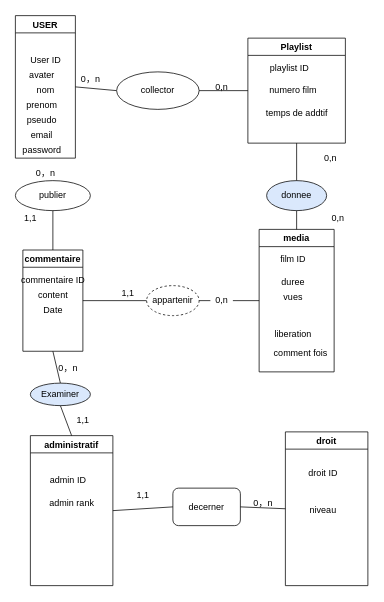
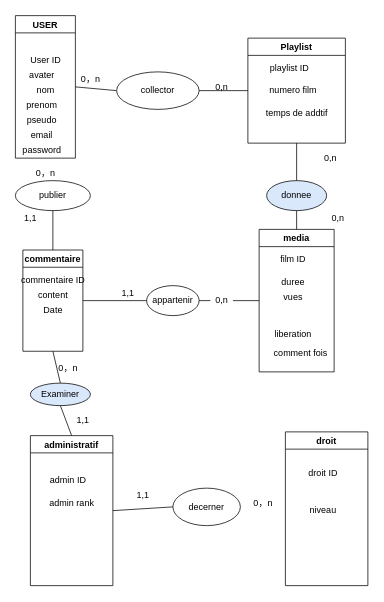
  <mxCell id="0" />
  <mxCell id="1" parent="0" />
  <mxCell id="2" value="USER" style="swimlane;" parent="1" vertex="1"><mxGeometry x="20" y="20" width="80" height="190" as="geometry" /></mxCell>
  <mxCell id="3" value="User ID" style="text;html=1;align=center;verticalAlign=middle;resizable=0;points=[];autosize=1;strokeColor=none;fillColor=none;" parent="2" vertex="1"><mxGeometry x="10" y="50" width="60" height="20" as="geometry" /></mxCell>
  <mxCell id="4" value="nom" style="text;html=1;align=center;verticalAlign=middle;resizable=0;points=[];autosize=1;strokeColor=none;fillColor=none;" parent="2" vertex="1"><mxGeometry x="20" y="90" width="40" height="20" as="geometry" /></mxCell>
  <mxCell id="5" value="avater" style="text;html=1;align=center;verticalAlign=middle;resizable=0;points=[];autosize=1;strokeColor=none;fillColor=none;" parent="2" vertex="1"><mxGeometry x="10" y="70" width="50" height="20" as="geometry" /></mxCell>
  <mxCell id="6" value="prenom" style="text;html=1;align=center;verticalAlign=middle;resizable=0;points=[];autosize=1;strokeColor=none;fillColor=none;" parent="2" vertex="1"><mxGeometry x="5" y="110" width="60" height="20" as="geometry" /></mxCell>
  <mxCell id="7" value="pseudo" style="text;html=1;align=center;verticalAlign=middle;resizable=0;points=[];autosize=1;strokeColor=none;fillColor=none;" parent="2" vertex="1"><mxGeometry x="10" y="130" width="50" height="20" as="geometry" /></mxCell>
  <mxCell id="8" value="email" style="text;html=1;align=center;verticalAlign=middle;resizable=0;points=[];autosize=1;strokeColor=none;fillColor=none;" parent="2" vertex="1"><mxGeometry x="15" y="150" width="40" height="20" as="geometry" /></mxCell>
  <mxCell id="9" value="password" style="text;html=1;align=center;verticalAlign=middle;resizable=0;points=[];autosize=1;strokeColor=none;fillColor=none;" parent="2" vertex="1"><mxGeometry y="170" width="70" height="20" as="geometry" /></mxCell>
  <mxCell id="10" value="" style="endArrow=none;html=1;rounded=0;exitX=1;exitY=0.5;exitDx=0;exitDy=0;entryX=0;entryY=0.5;entryDx=0;entryDy=0;" parent="1" source="2" target="11" edge="1"><mxGeometry width="50" height="50" relative="1" as="geometry"><mxPoint x="310" y="170" as="sourcePoint" /><mxPoint x="180" y="120" as="targetPoint" /></mxGeometry></mxCell>
  <mxCell id="11" value="collector" style="ellipse;whiteSpace=wrap;html=1;" parent="1" vertex="1"><mxGeometry x="155" y="95" width="110" height="50" as="geometry" /></mxCell>
  <mxCell id="12" value="0，n" style="text;html=1;align=center;verticalAlign=middle;resizable=0;points=[];autosize=1;strokeColor=none;fillColor=none;" parent="1" vertex="1"><mxGeometry x="100" y="95" width="40" height="20" as="geometry" /></mxCell>
  <mxCell id="13" value="" style="endArrow=none;html=1;rounded=0;exitX=1;exitY=0.5;exitDx=0;exitDy=0;entryX=0;entryY=0.5;entryDx=0;entryDy=0;" parent="1" source="11" target="14" edge="1"><mxGeometry width="50" height="50" relative="1" as="geometry"><mxPoint x="310" y="170" as="sourcePoint" /><mxPoint x="370" y="120" as="targetPoint" /></mxGeometry></mxCell>
  <mxCell id="14" value="Playlist" style="swimlane;" parent="1" vertex="1"><mxGeometry x="330" y="50" width="130" height="140" as="geometry" /></mxCell>
  <mxCell id="15" value="temps de addtif" style="text;html=1;align=center;verticalAlign=middle;resizable=0;points=[];autosize=1;strokeColor=none;fillColor=none;" parent="14" vertex="1"><mxGeometry x="15" y="90" width="100" height="20" as="geometry" /></mxCell>
  <mxCell id="16" value="numero film" style="text;html=1;align=center;verticalAlign=middle;resizable=0;points=[];autosize=1;strokeColor=none;fillColor=none;" parent="14" vertex="1"><mxGeometry x="20" y="60" width="80" height="20" as="geometry" /></mxCell>
  <mxCell id="17" value="playlist ID" style="text;html=1;align=center;verticalAlign=middle;resizable=0;points=[];autosize=1;strokeColor=none;fillColor=none;" parent="14" vertex="1"><mxGeometry x="20" y="30" width="70" height="20" as="geometry" /></mxCell>
  <mxCell id="18" value="0,n" style="text;html=1;align=center;verticalAlign=middle;resizable=0;points=[];autosize=1;strokeColor=none;fillColor=none;" parent="1" vertex="1"><mxGeometry x="280" y="105" width="30" height="20" as="geometry" /></mxCell>
  <mxCell id="19" value="donnee" style="ellipse;whiteSpace=wrap;html=1;fillColor=#dae8fc;" parent="1" vertex="1"><mxGeometry x="355" y="240" width="80" height="40" as="geometry" /></mxCell>
  <mxCell id="20" value="" style="endArrow=none;html=1;rounded=0;exitX=0.5;exitY=0;exitDx=0;exitDy=0;entryX=0.5;entryY=1;entryDx=0;entryDy=0;" parent="1" source="19" target="14" edge="1"><mxGeometry width="50" height="50" relative="1" as="geometry"><mxPoint x="310" y="170" as="sourcePoint" /><mxPoint x="420" y="190" as="targetPoint" /></mxGeometry></mxCell>
  <mxCell id="21" value="0,n" style="text;html=1;align=center;verticalAlign=middle;resizable=0;points=[];autosize=1;strokeColor=none;fillColor=none;" parent="1" vertex="1"><mxGeometry x="425" y="200" width="30" height="20" as="geometry" /></mxCell>
  <mxCell id="22" value="media" style="swimlane;" parent="1" vertex="1"><mxGeometry x="345" y="305" width="100" height="190" as="geometry" /></mxCell>
  <mxCell id="23" value="duree" style="text;html=1;align=center;verticalAlign=middle;resizable=0;points=[];autosize=1;strokeColor=none;fillColor=none;" parent="22" vertex="1"><mxGeometry x="20" y="60" width="50" height="20" as="geometry" /></mxCell>
  <mxCell id="24" value="vues" style="text;html=1;align=center;verticalAlign=middle;resizable=0;points=[];autosize=1;strokeColor=none;fillColor=none;" parent="22" vertex="1"><mxGeometry x="25" y="80" width="40" height="20" as="geometry" /></mxCell>
  <mxCell id="25" value="film ID" style="text;html=1;align=center;verticalAlign=middle;resizable=0;points=[];autosize=1;strokeColor=none;fillColor=none;" parent="22" vertex="1"><mxGeometry x="20" y="30" width="50" height="20" as="geometry" /></mxCell>
  <mxCell id="26" value="liberation" style="text;html=1;align=center;verticalAlign=middle;resizable=0;points=[];autosize=1;strokeColor=none;fillColor=none;" parent="22" vertex="1"><mxGeometry x="15" y="130" width="60" height="20" as="geometry" /></mxCell>
  <mxCell id="27" value="comment fois" style="text;html=1;align=center;verticalAlign=middle;resizable=0;points=[];autosize=1;strokeColor=none;fillColor=none;" parent="22" vertex="1"><mxGeometry x="10" y="155" width="90" height="20" as="geometry" /></mxCell>
  <mxCell id="28" value="" style="endArrow=none;html=1;rounded=0;entryX=0.5;entryY=1;entryDx=0;entryDy=0;exitX=0.5;exitY=0;exitDx=0;exitDy=0;" parent="1" source="22" target="19" edge="1"><mxGeometry width="50" height="50" relative="1" as="geometry"><mxPoint x="310" y="370" as="sourcePoint" /><mxPoint x="360" y="320" as="targetPoint" /></mxGeometry></mxCell>
  <mxCell id="29" value="0,n" style="text;html=1;align=center;verticalAlign=middle;resizable=0;points=[];autosize=1;strokeColor=none;fillColor=none;" parent="1" vertex="1"><mxGeometry x="435" y="280" width="30" height="20" as="geometry" /></mxCell>
- <mxCell id="30" value="appartenir" style="ellipse;whiteSpace=wrap;html=1;dashed=1;" parent="1" vertex="1"><mxGeometry x="195" y="380" width="70" height="40" as="geometry" /></mxCell>
+ <mxCell id="30" value="appartenir" style="ellipse;whiteSpace=wrap;html=1;" parent="1" vertex="1"><mxGeometry x="195" y="380" width="70" height="40" as="geometry" /></mxCell>
  <mxCell id="31" value="" style="endArrow=none;html=1;rounded=0;exitX=1;exitY=0.5;exitDx=0;exitDy=0;entryX=0;entryY=0.5;entryDx=0;entryDy=0;startArrow=none;" parent="1" source="32" target="22" edge="1"><mxGeometry width="50" height="50" relative="1" as="geometry"><mxPoint x="310" y="370" as="sourcePoint" /><mxPoint x="390" y="400" as="targetPoint" /></mxGeometry></mxCell>
  <mxCell id="32" value="0,n" style="text;html=1;align=center;verticalAlign=middle;resizable=0;points=[];autosize=1;strokeColor=none;fillColor=none;" parent="1" vertex="1"><mxGeometry x="280" y="390" width="30" height="20" as="geometry" /></mxCell>
  <mxCell id="33" value="" style="endArrow=none;html=1;rounded=0;exitX=1;exitY=0.5;exitDx=0;exitDy=0;entryX=0;entryY=0.5;entryDx=0;entryDy=0;" parent="1" source="30" target="32" edge="1"><mxGeometry width="50" height="50" relative="1" as="geometry"><mxPoint x="290" y="400" as="sourcePoint" /><mxPoint x="390" y="415" as="targetPoint" /></mxGeometry></mxCell>
  <mxCell id="34" value="commentaire" style="swimlane;" parent="1" vertex="1"><mxGeometry x="30" y="332.5" width="80" height="135" as="geometry" /></mxCell>
  <mxCell id="35" value="commentaire ID" style="text;html=1;align=center;verticalAlign=middle;resizable=0;points=[];autosize=1;strokeColor=none;fillColor=none;" parent="34" vertex="1"><mxGeometry x="-10" y="30" width="100" height="20" as="geometry" /></mxCell>
  <mxCell id="36" value="content" style="text;html=1;align=center;verticalAlign=middle;resizable=0;points=[];autosize=1;strokeColor=none;fillColor=none;" parent="34" vertex="1"><mxGeometry x="15" y="50" width="50" height="20" as="geometry" /></mxCell>
  <mxCell id="37" value="Date" style="text;html=1;align=center;verticalAlign=middle;resizable=0;points=[];autosize=1;strokeColor=none;fillColor=none;" parent="34" vertex="1"><mxGeometry x="20" y="70" width="40" height="20" as="geometry" /></mxCell>
  <mxCell id="38" value="" style="endArrow=none;html=1;rounded=0;entryX=0;entryY=0.5;entryDx=0;entryDy=0;exitX=1;exitY=0.5;exitDx=0;exitDy=0;" parent="1" source="34" target="30" edge="1"><mxGeometry width="50" height="50" relative="1" as="geometry"><mxPoint x="140" y="400" as="sourcePoint" /><mxPoint x="360" y="330" as="targetPoint" /><Array as="points" /></mxGeometry></mxCell>
  <mxCell id="39" value="1,1" style="text;html=1;align=center;verticalAlign=middle;resizable=0;points=[];autosize=1;strokeColor=none;fillColor=none;" parent="1" vertex="1"><mxGeometry x="155" y="380" width="30" height="20" as="geometry" /></mxCell>
  <mxCell id="40" value="publier" style="ellipse;whiteSpace=wrap;html=1;" parent="1" vertex="1"><mxGeometry x="20" y="240" width="100" height="40" as="geometry" /></mxCell>
  <mxCell id="41" value="0，n" style="text;html=1;align=center;verticalAlign=middle;resizable=0;points=[];autosize=1;strokeColor=none;fillColor=none;" parent="1" vertex="1"><mxGeometry x="40" y="220" width="40" height="20" as="geometry" /></mxCell>
  <mxCell id="42" value="" style="endArrow=none;html=1;rounded=0;exitX=0.5;exitY=0;exitDx=0;exitDy=0;entryX=0.5;entryY=1;entryDx=0;entryDy=0;" parent="1" source="34" target="40" edge="1"><mxGeometry width="50" height="50" relative="1" as="geometry"><mxPoint x="310" y="280" as="sourcePoint" /><mxPoint x="360" y="230" as="targetPoint" /></mxGeometry></mxCell>
  <mxCell id="43" value="1,1" style="text;html=1;align=center;verticalAlign=middle;resizable=0;points=[];autosize=1;strokeColor=none;fillColor=none;" parent="1" vertex="1"><mxGeometry x="25" y="280" width="30" height="20" as="geometry" /></mxCell>
  <mxCell id="44" value="Examiner" style="ellipse;whiteSpace=wrap;html=1;fillColor=#dae8fc;" parent="1" vertex="1"><mxGeometry x="40" y="510" width="80" height="30" as="geometry" /></mxCell>
  <mxCell id="45" value="" style="endArrow=none;html=1;rounded=0;entryX=0.5;entryY=1;entryDx=0;entryDy=0;exitX=0.5;exitY=0;exitDx=0;exitDy=0;" parent="1" source="44" target="34" edge="1"><mxGeometry width="50" height="50" relative="1" as="geometry"><mxPoint x="310" y="380" as="sourcePoint" /><mxPoint x="360" y="330" as="targetPoint" /></mxGeometry></mxCell>
  <mxCell id="46" value="0，n" style="text;html=1;align=center;verticalAlign=middle;resizable=0;points=[];autosize=1;strokeColor=none;fillColor=none;" parent="1" vertex="1"><mxGeometry x="70" y="480" width="40" height="20" as="geometry" /></mxCell>
  <mxCell id="47" value="administratif" style="swimlane;" parent="1" vertex="1"><mxGeometry x="40" y="580" width="110" height="200" as="geometry" /></mxCell>
  <mxCell id="48" value="admin rank" style="text;html=1;align=center;verticalAlign=middle;resizable=0;points=[];autosize=1;strokeColor=none;fillColor=none;" parent="47" vertex="1"><mxGeometry x="20" y="80" width="70" height="20" as="geometry" /></mxCell>
  <mxCell id="49" value="" style="endArrow=none;html=1;rounded=0;exitX=0.5;exitY=0;exitDx=0;exitDy=0;entryX=0.5;entryY=1;entryDx=0;entryDy=0;" parent="1" source="47" target="44" edge="1"><mxGeometry width="50" height="50" relative="1" as="geometry"><mxPoint x="310" y="680" as="sourcePoint" /><mxPoint x="360" y="630" as="targetPoint" /></mxGeometry></mxCell>
  <mxCell id="50" value="admin ID" style="text;html=1;align=center;verticalAlign=middle;resizable=0;points=[];autosize=1;strokeColor=none;fillColor=none;" parent="1" vertex="1"><mxGeometry x="60" y="630" width="60" height="20" as="geometry" /></mxCell>
- <mxCell id="51" value="decerner" style="whiteSpace=wrap;html=1;rounded=1;" parent="1" vertex="1"><mxGeometry x="230" y="650" width="90" height="50" as="geometry" /></mxCell>
+ <mxCell id="51" value="decerner" style="ellipse;whiteSpace=wrap;html=1;" parent="1" vertex="1"><mxGeometry x="230" y="650" width="90" height="50" as="geometry" /></mxCell>
  <mxCell id="52" value="" style="endArrow=none;html=1;rounded=0;exitX=1;exitY=0.5;exitDx=0;exitDy=0;entryX=0;entryY=0.5;entryDx=0;entryDy=0;" parent="1" source="47" target="51" edge="1"><mxGeometry width="50" height="50" relative="1" as="geometry"><mxPoint x="310" y="580" as="sourcePoint" /><mxPoint x="360" y="530" as="targetPoint" /></mxGeometry></mxCell>
  <mxCell id="53" value="1,1" style="text;html=1;align=center;verticalAlign=middle;resizable=0;points=[];autosize=1;strokeColor=none;fillColor=none;" parent="1" vertex="1"><mxGeometry x="95" y="550" width="30" height="20" as="geometry" /></mxCell>
  <mxCell id="54" value="1,1" style="text;html=1;align=center;verticalAlign=middle;resizable=0;points=[];autosize=1;strokeColor=none;fillColor=none;" parent="1" vertex="1"><mxGeometry x="175" y="650" width="30" height="20" as="geometry" /></mxCell>
  <mxCell id="55" value="droit" style="swimlane;" parent="1" vertex="1"><mxGeometry x="380" y="575" width="110" height="205" as="geometry" /></mxCell>
  <mxCell id="56" value="droit ID" style="text;html=1;align=center;verticalAlign=middle;resizable=0;points=[];autosize=1;strokeColor=none;fillColor=none;" parent="55" vertex="1"><mxGeometry x="25" y="45" width="50" height="20" as="geometry" /></mxCell>
- <mxCell id="57" value="" style="endArrow=none;html=1;rounded=0;entryX=0;entryY=0.5;entryDx=0;entryDy=0;exitX=1;exitY=0.5;exitDx=0;exitDy=0;" parent="1" source="51" target="55" edge="1"><mxGeometry width="50" height="50" relative="1" as="geometry"><mxPoint x="310" y="580" as="sourcePoint" /><mxPoint x="340" y="640" as="targetPoint" /></mxGeometry></mxCell>
  <mxCell id="58" value="0，n" style="text;html=1;align=center;verticalAlign=middle;resizable=0;points=[];autosize=1;strokeColor=none;fillColor=none;" parent="1" vertex="1"><mxGeometry x="330" y="660" width="40" height="20" as="geometry" /></mxCell>
  <mxCell id="59" value="niveau" style="text;html=1;align=center;verticalAlign=middle;resizable=0;points=[];autosize=1;strokeColor=none;fillColor=none;" parent="1" vertex="1"><mxGeometry x="405" y="670" width="50" height="20" as="geometry" /></mxCell>
